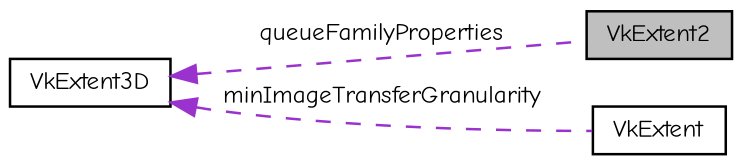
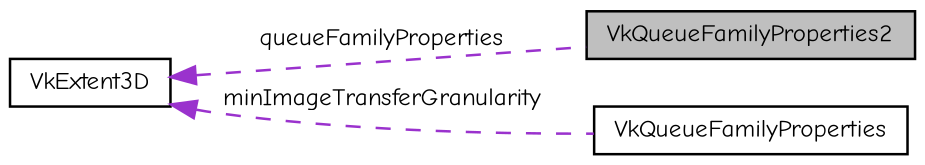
  digraph {
    fontname="Comic Neue"
    rankdir=LR
    node [color=black fillcolor=white fontname="Comic Neue" fontsize=10 shape=record style=filled]
    edge [color=darkorchid3 dir=back fontname="Comic Neue" fontsize=10 labelfontname=Helvetica labelfontsize=10 style=dashed]
-   n1 [fillcolor=grey75 fontcolor=black height=0.2 label=VkExtent2 width=0.4]
-   n2 [height=0.2 label=VkExtent width=0.4]
+   n1 [fillcolor=grey75 fontcolor=black height=0.2 label=VkQueueFamilyProperties2 width=0.4]
+   n2 [height=0.2 label=VkQueueFamilyProperties width=0.4]
    n3 [height=0.2 label=VkExtent3D width=0.4]
    n3 -> n1 [label=" queueFamilyProperties"]
    n3 -> n2 [label=" minImageTransferGranularity"]
  }
